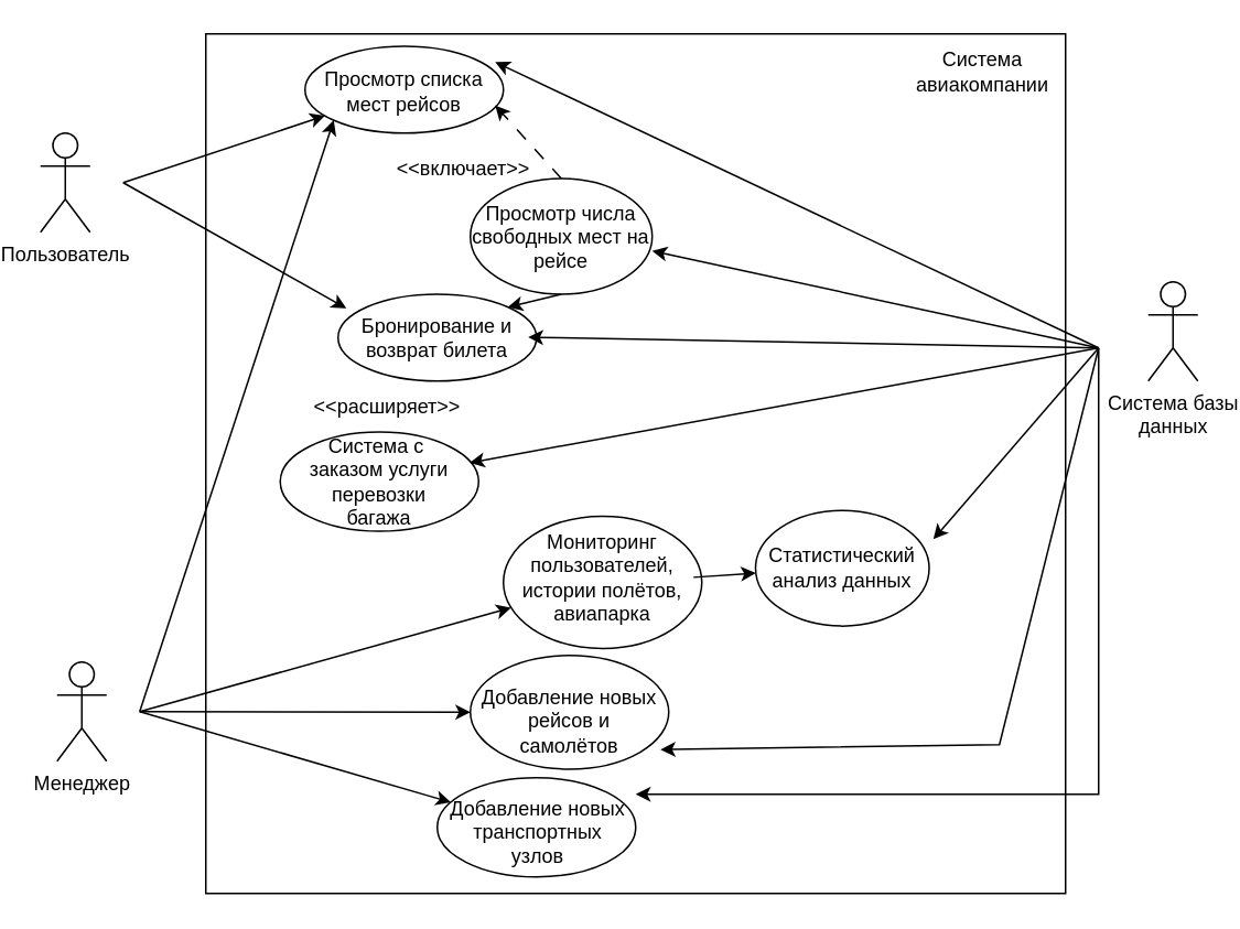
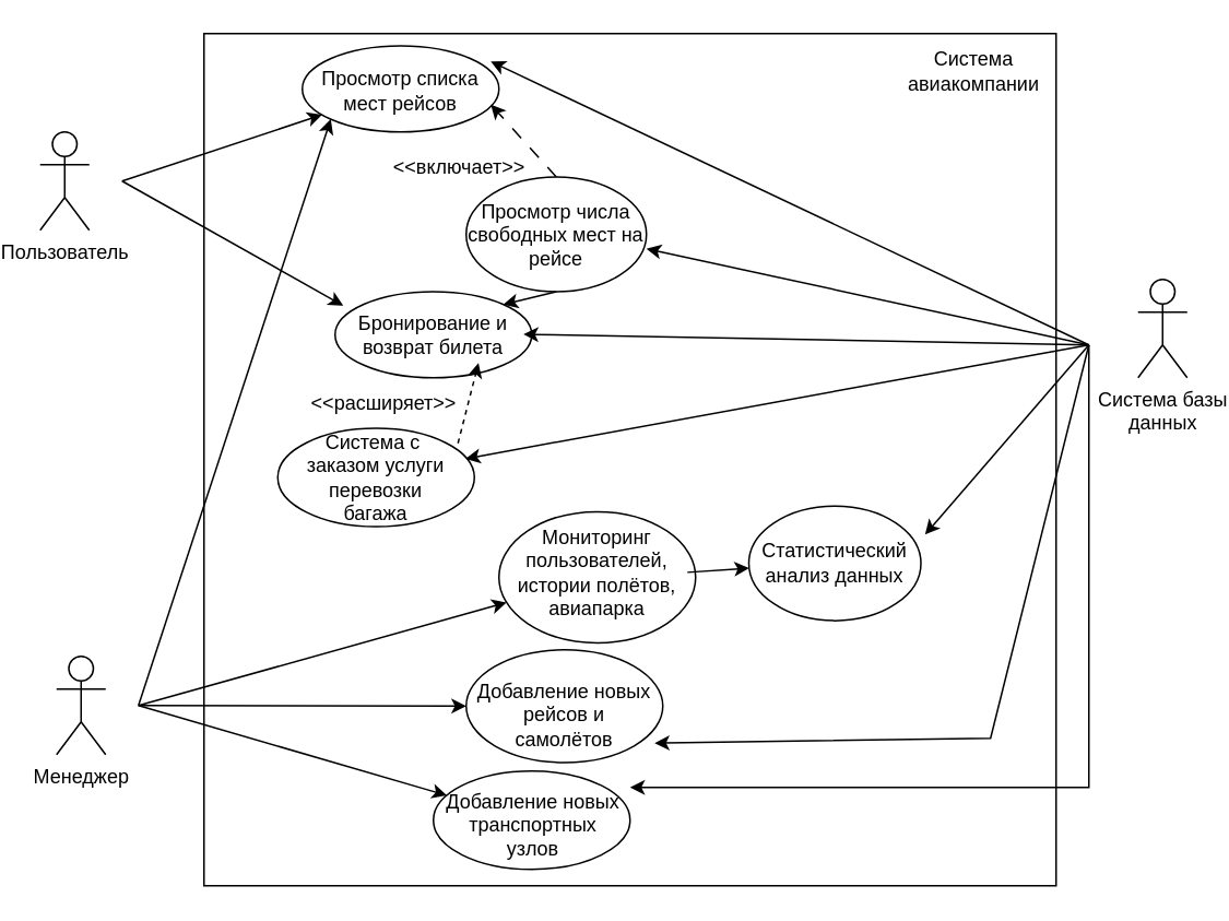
  <mxCell id="0" />
  <mxCell id="1" parent="0" />
  <mxCell id="2" value="Пользователь" style="shape=umlActor;verticalLabelPosition=bottom;verticalAlign=top;html=1;outlineConnect=0;" parent="1" vertex="1"><mxGeometry x="20" y="80" width="30" height="60" as="geometry" /></mxCell>
  <mxCell id="3" value="Менеджер" style="shape=umlActor;verticalLabelPosition=bottom;verticalAlign=top;html=1;outlineConnect=0;" parent="1" vertex="1"><mxGeometry x="30" y="400" width="30" height="60" as="geometry" /></mxCell>
  <mxCell id="4" value="" style="whiteSpace=wrap;html=1;aspect=fixed;fillColor=none;" parent="1" vertex="1"><mxGeometry x="120" y="20" width="520" height="520" as="geometry" /></mxCell>
  <mxCell id="5" value="Система авиакомпании" style="text;html=1;strokeColor=none;fillColor=none;align=center;verticalAlign=middle;whiteSpace=wrap;rounded=0;" parent="1" vertex="1"><mxGeometry x="560" y="27.5" width="60" height="30" as="geometry" /></mxCell>
  <mxCell id="6" value="Система базы &lt;br&gt;данных" style="shape=umlActor;verticalLabelPosition=bottom;verticalAlign=top;html=1;outlineConnect=0;" parent="1" vertex="1"><mxGeometry x="690" y="170" width="30" height="60" as="geometry" /></mxCell>
  <mxCell id="7" value="" style="endArrow=classic;html=1;rounded=0;" parent="1" target="8" edge="1"><mxGeometry width="50" height="50" relative="1" as="geometry"><mxPoint x="70" y="110" as="sourcePoint" /><mxPoint x="255" y="89" as="targetPoint" /></mxGeometry></mxCell>
  <mxCell id="8" value="" style="ellipse;whiteSpace=wrap;html=1;" parent="1" vertex="1"><mxGeometry x="180" y="27.5" width="120" height="52.5" as="geometry" /></mxCell>
  <mxCell id="9" value="Просмотр списка мест рейсов" style="text;html=1;strokeColor=none;fillColor=none;align=center;verticalAlign=middle;whiteSpace=wrap;rounded=0;" parent="1" vertex="1"><mxGeometry x="185" y="37" width="110" height="35" as="geometry" /></mxCell>
  <mxCell id="10" value="" style="ellipse;whiteSpace=wrap;html=1;" parent="1" vertex="1"><mxGeometry x="280" y="107.5" width="110" height="70" as="geometry" /></mxCell>
  <mxCell id="11" value="Просмотр числа свободных мест на рейсе" style="text;html=1;strokeColor=none;fillColor=none;align=center;verticalAlign=middle;whiteSpace=wrap;rounded=0;" parent="1" vertex="1"><mxGeometry x="280" y="125" width="110" height="35" as="geometry" /></mxCell>
  <mxCell id="12" value="" style="endArrow=classic;html=1;rounded=0;exitX=1;exitY=0.5;exitDx=0;exitDy=0;entryX=0.371;entryY=0.017;entryDx=0;entryDy=0;entryPerimeter=0;strokeColor=none;dashed=1;" parent="1" source="9" target="10" edge="1"><mxGeometry width="50" height="50" relative="1" as="geometry"><mxPoint x="310" y="330" as="sourcePoint" /><mxPoint x="360" y="280" as="targetPoint" /></mxGeometry></mxCell>
  <mxCell id="13" style="edgeStyle=orthogonalEdgeStyle;rounded=0;orthogonalLoop=1;jettySize=auto;html=1;exitX=0.5;exitY=1;exitDx=0;exitDy=0;" parent="1" source="11" target="11" edge="1"><mxGeometry relative="1" as="geometry" /></mxCell>
  <mxCell id="14" value="" style="ellipse;whiteSpace=wrap;html=1;" parent="1" vertex="1"><mxGeometry x="200" y="177.5" width="120" height="52.5" as="geometry" /></mxCell>
  <mxCell id="15" value="Бронирование и возврат билета" style="text;html=1;strokeColor=none;fillColor=none;align=center;verticalAlign=middle;whiteSpace=wrap;rounded=0;" parent="1" vertex="1"><mxGeometry x="205" y="186" width="110" height="35" as="geometry" /></mxCell>
  <mxCell id="16" value="" style="endArrow=classic;html=1;rounded=0;entryX=0;entryY=0;entryDx=0;entryDy=0;" parent="1" edge="1" target="15"><mxGeometry width="50" height="50" relative="1" as="geometry"><mxPoint x="70" y="110" as="sourcePoint" /><mxPoint x="220" y="200" as="targetPoint" /></mxGeometry></mxCell>
  <mxCell id="17" value="" style="endArrow=classic;html=1;rounded=0;exitX=0.5;exitY=1;exitDx=0;exitDy=0;entryX=1;entryY=0;entryDx=0;entryDy=0;" parent="1" source="10" target="14" edge="1"><mxGeometry width="50" height="50" relative="1" as="geometry"><mxPoint x="310" y="330" as="sourcePoint" /><mxPoint x="360" y="280" as="targetPoint" /></mxGeometry></mxCell>
  <mxCell id="18" value="" style="endArrow=classic;html=1;rounded=0;entryX=1;entryY=0;entryDx=0;entryDy=0;" parent="1" target="9" edge="1"><mxGeometry width="50" height="50" relative="1" as="geometry"><mxPoint x="660" y="210" as="sourcePoint" /><mxPoint x="360" y="280" as="targetPoint" /></mxGeometry></mxCell>
  <mxCell id="19" value="" style="endArrow=classic;html=1;rounded=0;entryX=1;entryY=0.75;entryDx=0;entryDy=0;" parent="1" target="11" edge="1"><mxGeometry width="50" height="50" relative="1" as="geometry"><mxPoint x="660" y="210" as="sourcePoint" /><mxPoint x="360" y="280" as="targetPoint" /></mxGeometry></mxCell>
  <mxCell id="20" value="" style="endArrow=classic;html=1;rounded=0;entryX=1;entryY=0.5;entryDx=0;entryDy=0;" parent="1" target="15" edge="1"><mxGeometry width="50" height="50" relative="1" as="geometry"><mxPoint x="660" y="210" as="sourcePoint" /><mxPoint x="360" y="280" as="targetPoint" /></mxGeometry></mxCell>
  <mxCell id="21" value="" style="endArrow=classic;html=1;rounded=0;dashed=1;dashPattern=8 8;entryX=1;entryY=0.75;entryDx=0;entryDy=0;exitX=0.5;exitY=0;exitDx=0;exitDy=0;" parent="1" source="10" target="9" edge="1"><mxGeometry width="50" height="50" relative="1" as="geometry"><mxPoint x="370" y="400" as="sourcePoint" /><mxPoint x="420" y="350" as="targetPoint" /></mxGeometry></mxCell>
  <mxCell id="22" value="&amp;lt;&amp;lt;включает&amp;gt;&amp;gt;" style="text;html=1;strokeColor=none;fillColor=none;align=center;verticalAlign=middle;whiteSpace=wrap;rounded=0;" parent="1" vertex="1"><mxGeometry x="245.5" y="87" width="60" height="30" as="geometry" /></mxCell>
  <mxCell id="23" value="" style="endArrow=classic;html=1;rounded=0;" parent="1" target="24" edge="1"><mxGeometry width="50" height="50" relative="1" as="geometry"><mxPoint x="80" y="430" as="sourcePoint" /><mxPoint x="197.5" y="341.25" as="targetPoint" /></mxGeometry></mxCell>
  <mxCell id="24" value="" style="ellipse;whiteSpace=wrap;html=1;" parent="1" vertex="1"><mxGeometry x="300" y="311.75" width="120" height="80" as="geometry" /></mxCell>
  <mxCell id="25" value="Мониторинг пользователей, истории полётов, авиапарка" style="text;html=1;strokeColor=none;fillColor=none;align=center;verticalAlign=middle;whiteSpace=wrap;rounded=0;" parent="1" vertex="1"><mxGeometry x="305" y="331.25" width="110" height="35" as="geometry" /></mxCell>
  <mxCell id="26" value="" style="endArrow=classic;html=1;rounded=0;" parent="1" target="27" edge="1"><mxGeometry width="50" height="50" relative="1" as="geometry"><mxPoint x="80" y="430" as="sourcePoint" /><mxPoint x="342.5" y="378.75" as="targetPoint" /></mxGeometry></mxCell>
  <mxCell id="27" value="" style="ellipse;whiteSpace=wrap;html=1;" parent="1" vertex="1"><mxGeometry x="280" y="396" width="120" height="68.75" as="geometry" /></mxCell>
  <mxCell id="28" value="Добавление новых рейсов и самолётов" style="text;html=1;strokeColor=none;fillColor=none;align=center;verticalAlign=middle;whiteSpace=wrap;rounded=0;" parent="1" vertex="1"><mxGeometry x="285" y="418" width="110" height="35" as="geometry" /></mxCell>
  <mxCell id="29" value="" style="endArrow=classic;html=1;rounded=0;" parent="1" target="30" edge="1"><mxGeometry width="50" height="50" relative="1" as="geometry"><mxPoint x="80" y="430" as="sourcePoint" /><mxPoint x="332.5" y="528.75" as="targetPoint" /></mxGeometry></mxCell>
  <mxCell id="30" value="" style="ellipse;whiteSpace=wrap;html=1;" parent="1" vertex="1"><mxGeometry x="260" y="470" width="120" height="60" as="geometry" /></mxCell>
  <mxCell id="31" value="Добавление новых транспортных узлов" style="text;html=1;strokeColor=none;fillColor=none;align=center;verticalAlign=middle;whiteSpace=wrap;rounded=0;" parent="1" vertex="1"><mxGeometry x="266" y="485" width="110" height="35" as="geometry" /></mxCell>
  <mxCell id="32" value="" style="endArrow=classic;html=1;rounded=0;exitX=1;exitY=0.5;exitDx=0;exitDy=0;" parent="1" source="25" target="33" edge="1"><mxGeometry width="50" height="50" relative="1" as="geometry"><mxPoint x="260" y="550" as="sourcePoint" /><mxPoint x="302.5" y="563.75" as="targetPoint" /></mxGeometry></mxCell>
  <mxCell id="33" value="" style="ellipse;whiteSpace=wrap;html=1;" parent="1" vertex="1"><mxGeometry x="452.5" y="308.25" width="105" height="70" as="geometry" /></mxCell>
  <mxCell id="34" value="Статистический анализ данных" style="text;html=1;strokeColor=none;fillColor=none;align=center;verticalAlign=middle;whiteSpace=wrap;rounded=0;" parent="1" vertex="1"><mxGeometry x="450" y="325.75" width="110" height="35" as="geometry" /></mxCell>
  <mxCell id="35" value="" style="endArrow=classic;html=1;rounded=0;entryX=1;entryY=0;entryDx=0;entryDy=0;" parent="1" target="34" edge="1"><mxGeometry width="50" height="50" relative="1" as="geometry"><mxPoint x="660" y="210" as="sourcePoint" /><mxPoint x="607.5" y="400" as="targetPoint" /></mxGeometry></mxCell>
  <mxCell id="36" value="" style="endArrow=classic;html=1;rounded=0;" parent="1" edge="1"><mxGeometry width="50" height="50" relative="1" as="geometry"><mxPoint x="660" y="210" as="sourcePoint" /><mxPoint x="380" y="480" as="targetPoint" /><Array as="points"><mxPoint x="660" y="480" /></Array></mxGeometry></mxCell>
  <mxCell id="37" value="" style="endArrow=classic;html=1;rounded=0;entryX=1;entryY=1;entryDx=0;entryDy=0;" parent="1" edge="1" target="28"><mxGeometry width="50" height="50" relative="1" as="geometry"><mxPoint x="660" y="210" as="sourcePoint" /><mxPoint x="400" y="405" as="targetPoint" /><Array as="points"><mxPoint x="600" y="450" /></Array></mxGeometry></mxCell>
  <mxCell id="38" value="" style="endArrow=classic;html=1;rounded=0;entryX=0;entryY=1;entryDx=0;entryDy=0;" parent="1" target="8" edge="1"><mxGeometry width="50" height="50" relative="1" as="geometry"><mxPoint x="80" y="430" as="sourcePoint" /><mxPoint x="340" y="260" as="targetPoint" /></mxGeometry></mxCell>
  <mxCell id="39" value="" style="ellipse;whiteSpace=wrap;html=1;" vertex="1" parent="1"><mxGeometry x="165" y="260.88" width="120" height="60" as="geometry" /></mxCell>
  <mxCell id="40" value="Система с&amp;nbsp; заказом услуги перевозки багажа" style="text;html=1;strokeColor=none;fillColor=none;align=center;verticalAlign=middle;whiteSpace=wrap;rounded=0;" vertex="1" parent="1"><mxGeometry x="175" y="270" width="100" height="41.75" as="geometry" /></mxCell>
+ <mxCell id="41" value="" style="endArrow=classic;html=1;rounded=0;dashed=1;exitX=1;exitY=0;exitDx=0;exitDy=0;entryX=0.75;entryY=1;entryDx=0;entryDy=0;" edge="1" parent="1" source="40" target="15"><mxGeometry width="50" height="50" relative="1" as="geometry"><mxPoint x="320" y="290" as="sourcePoint" /><mxPoint x="370" y="240" as="targetPoint" /></mxGeometry></mxCell>
  <mxCell id="42" value="" style="endArrow=classic;html=1;rounded=0;entryX=0.955;entryY=0.309;entryDx=0;entryDy=0;entryPerimeter=0;" edge="1" parent="1" target="39"><mxGeometry width="50" height="50" relative="1" as="geometry"><mxPoint x="660" y="210" as="sourcePoint" /><mxPoint x="370" y="240" as="targetPoint" /></mxGeometry></mxCell>
  <mxCell id="43" value="&amp;lt;&amp;lt;расширяет&amp;gt;&amp;gt;" style="text;html=1;strokeColor=none;fillColor=none;align=center;verticalAlign=middle;whiteSpace=wrap;rounded=0;" vertex="1" parent="1"><mxGeometry x="200" y="230.88" width="60" height="30" as="geometry" /></mxCell>
